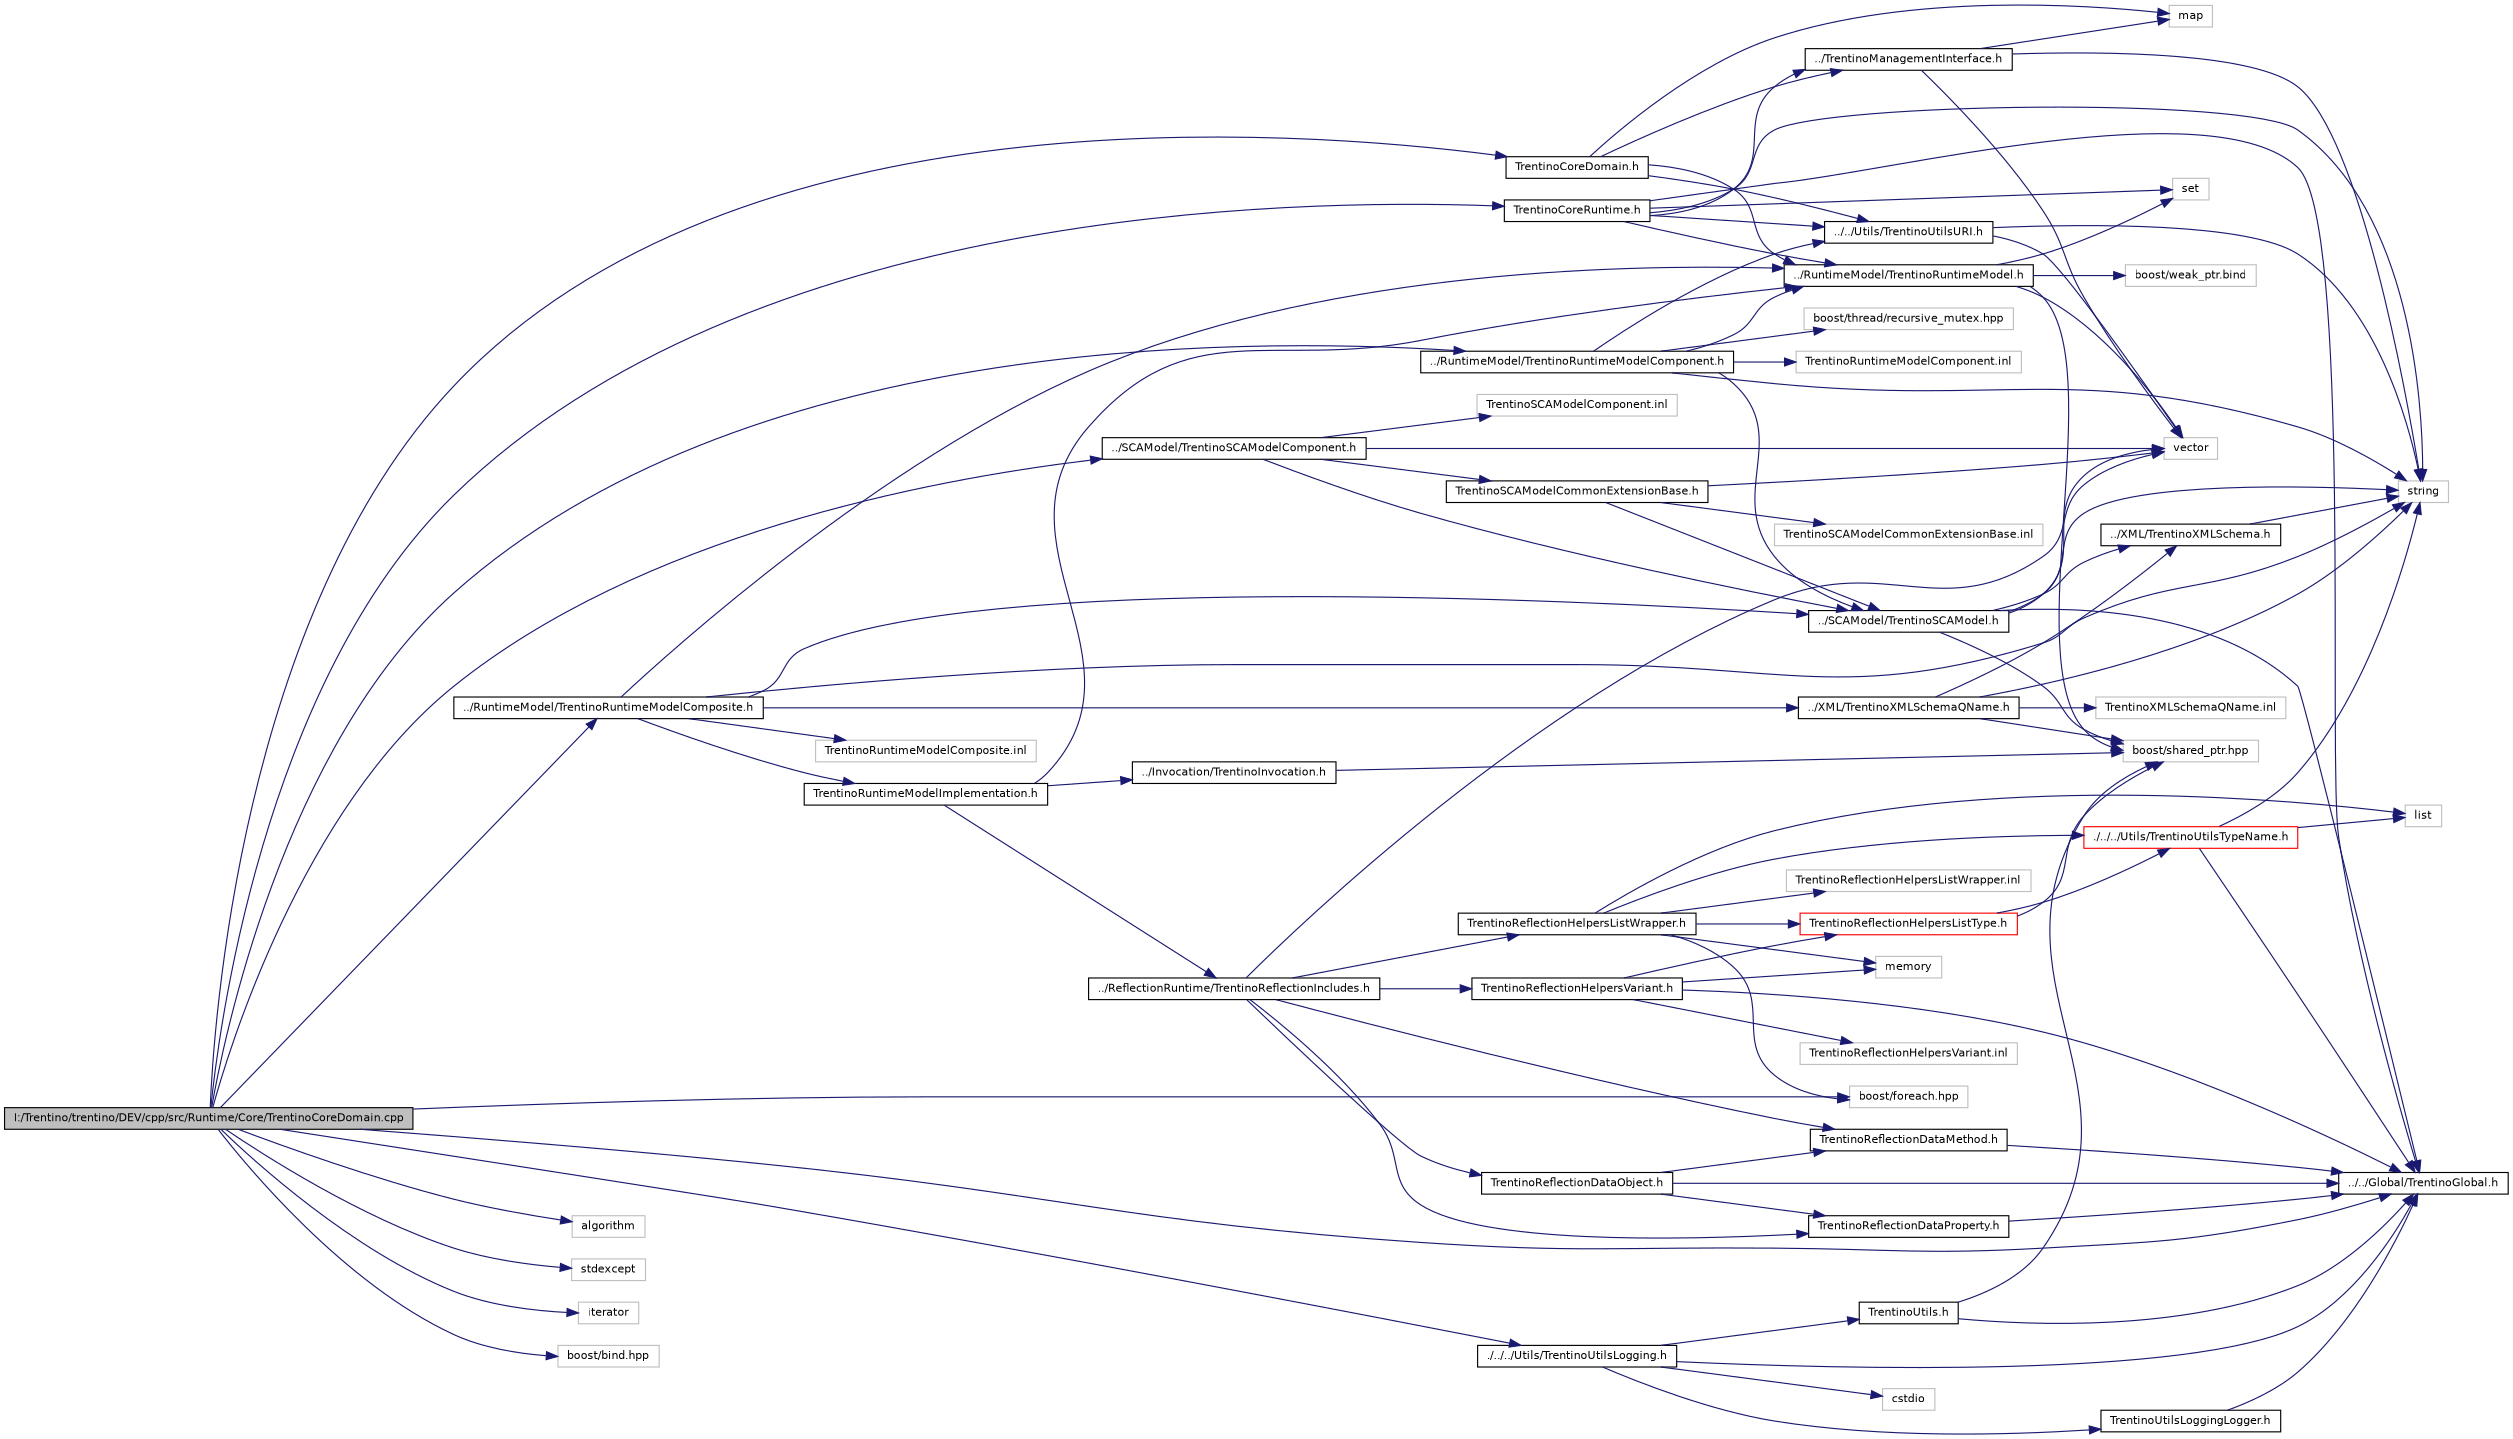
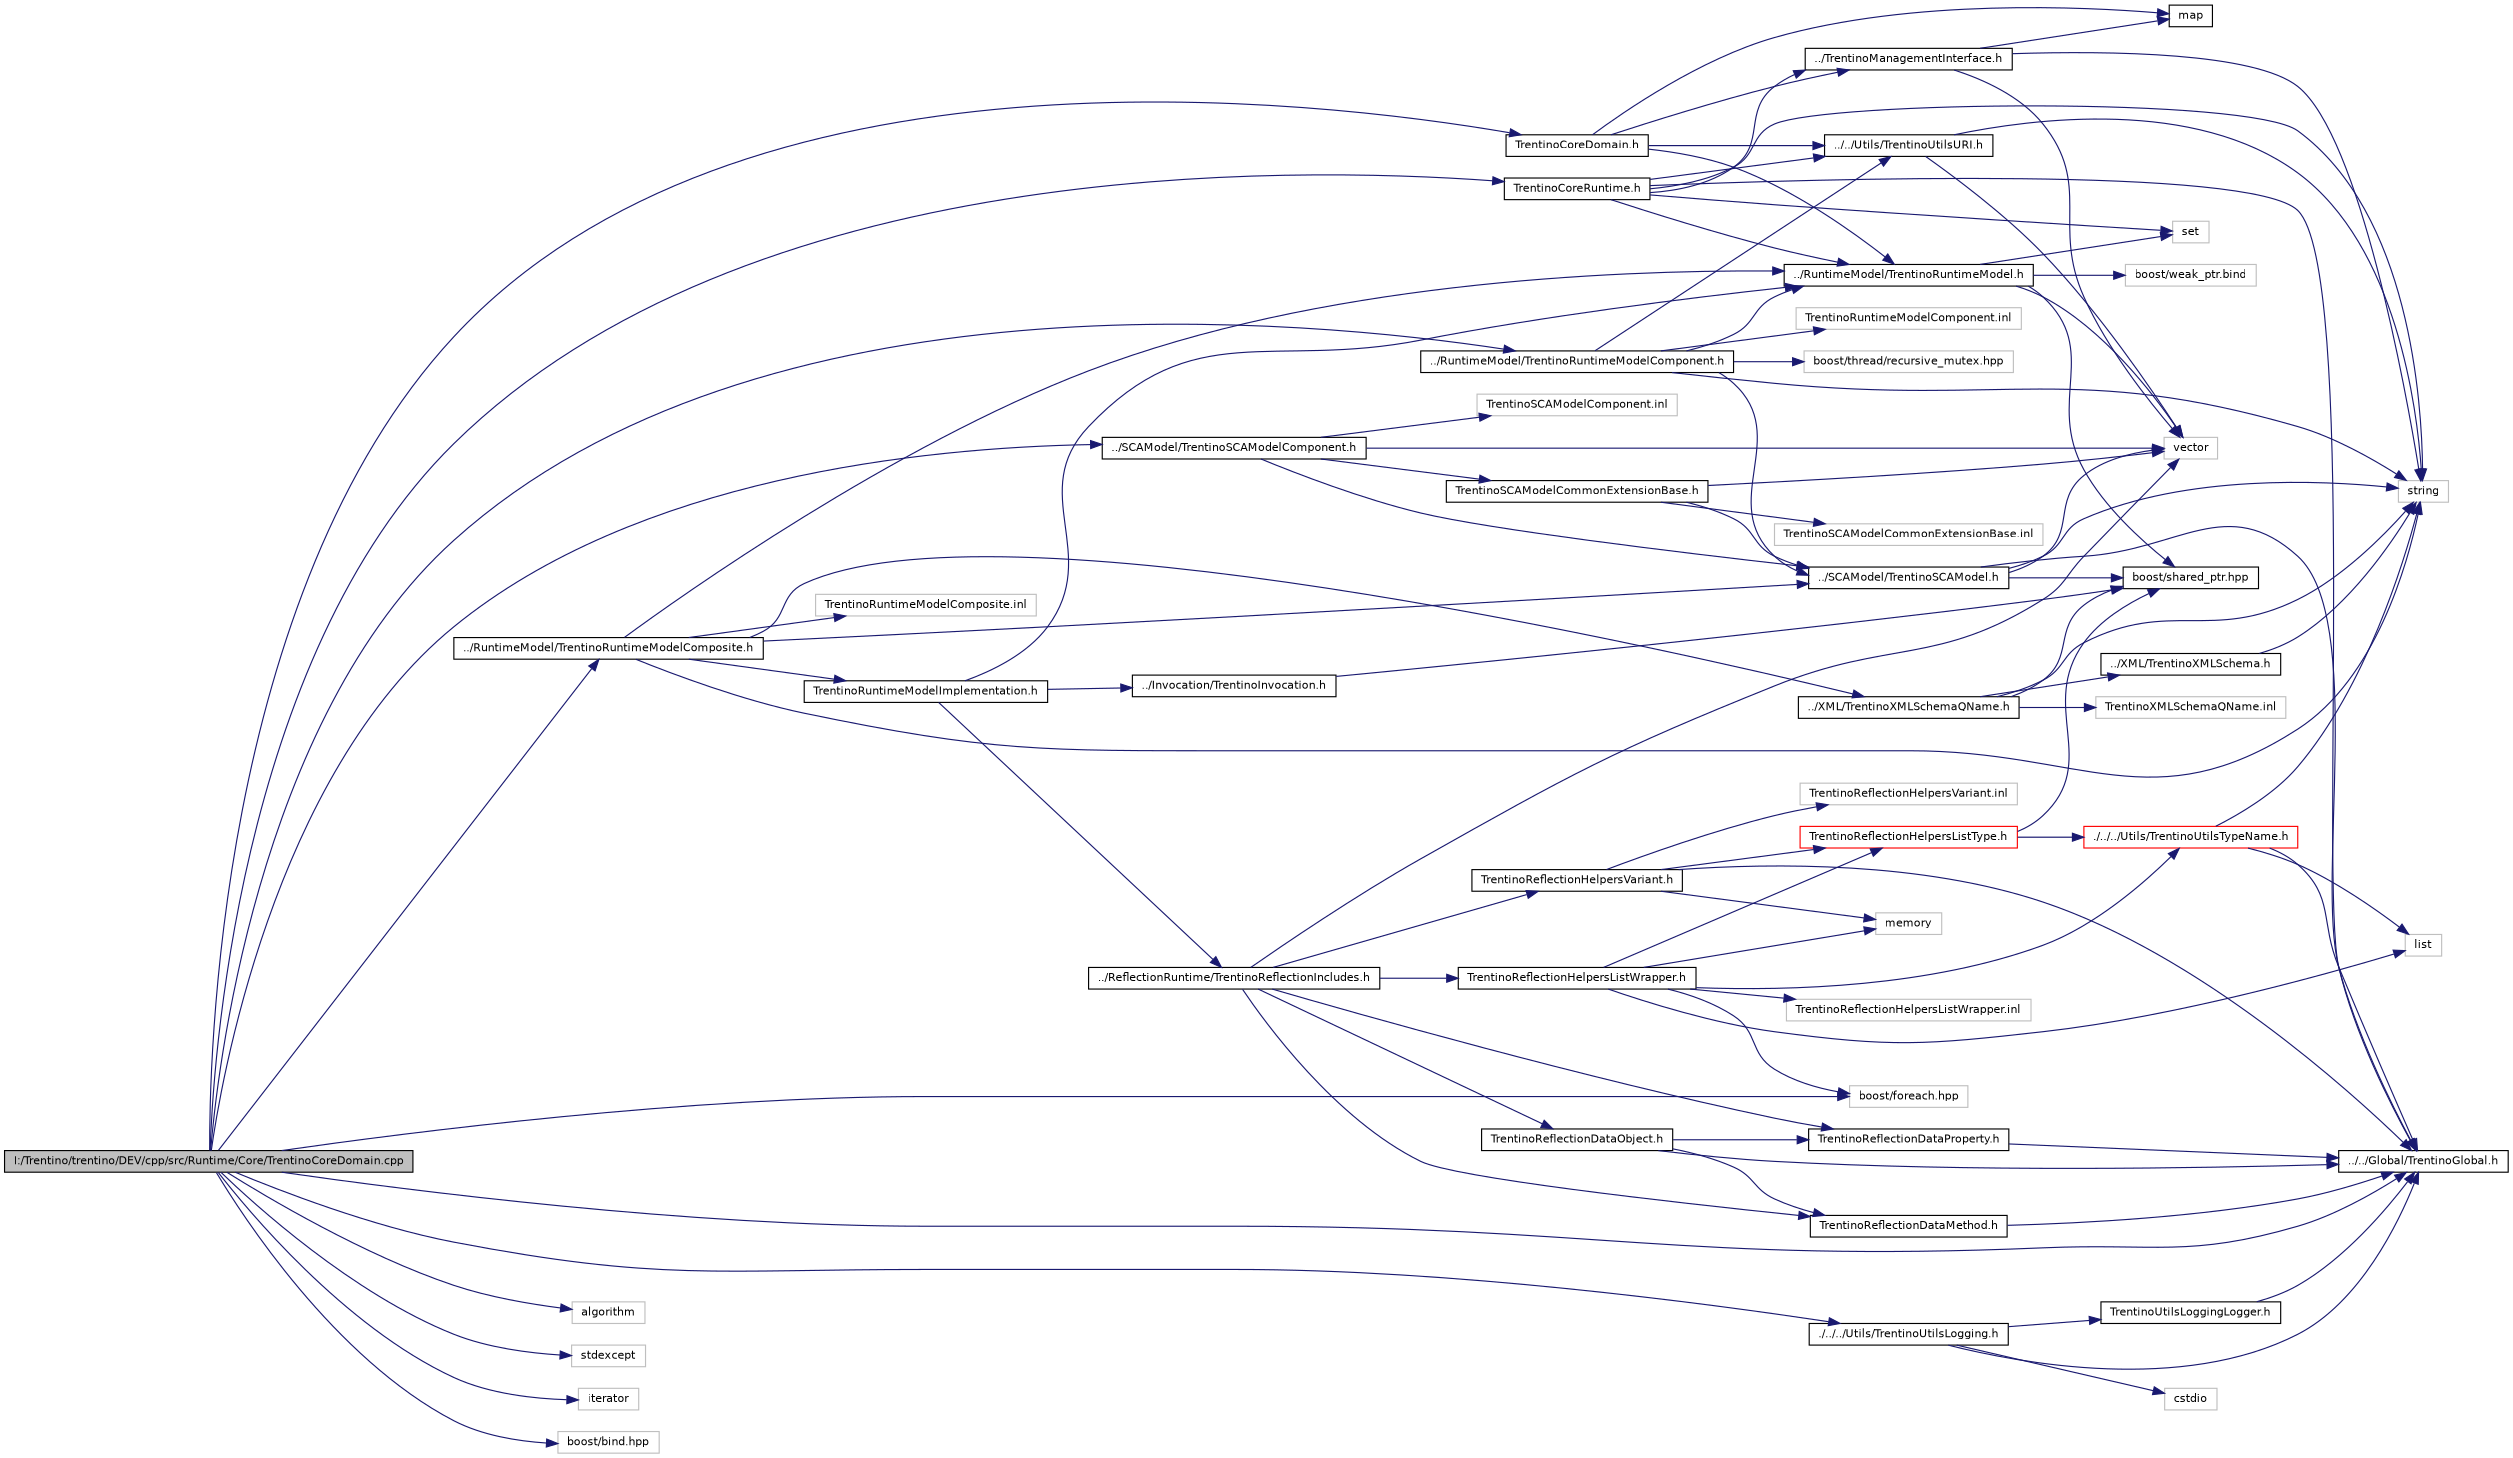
  digraph {
    rankdir=LR
    node [color=black fillcolor=white fontname=Helvetica fontsize=10 shape=record style=filled]
    edge [color=midnightblue fontname=Helvetica fontsize=10 labelfontname=Helvetica labelfontsize=10 style=solid]
    n1 [fillcolor=grey75 fontcolor=black height=0.2 label="I:/Trentino/trentino/DEV/cpp/src/Runtime/Core/TrentinoCoreDomain.cpp" width=0.4]
    n2 [height=0.2 label="TrentinoCoreDomain.h" width=0.4]
    n3 [color=grey75 height=0.2 label=algorithm width=0.4]
    n4 [color=grey75 height=0.2 label=stdexcept width=0.4]
    n5 [color=grey75 height=0.2 label=iterator width=0.4]
    n6 [color=grey75 height=0.2 label="boost/foreach.hpp" width=0.4]
    n7 [color=grey75 height=0.2 label="boost/bind.hpp" width=0.4]
    n8 [height=0.2 label="../../Global/TrentinoGlobal.h" width=0.4]
    n9 [height=0.2 label="./../../Utils/TrentinoUtilsLogging.h" width=0.4]
    n10 [height=0.2 label="TrentinoCoreRuntime.h" width=0.4]
    n11 [height=0.2 label="../RuntimeModel/TrentinoRuntimeModelComponent.h" width=0.4]
    n12 [height=0.2 label="../RuntimeModel/TrentinoRuntimeModelComposite.h" width=0.4]
    n13 [height=0.2 label="../SCAModel/TrentinoSCAModelComponent.h" width=0.4]
-   n14 [color=grey75 height=0.2 label=map width=0.4]
+   n14 [height=0.2 label=map width=0.4]
    n15 [height=0.2 label="../../Utils/TrentinoUtilsURI.h" width=0.4]
    n16 [height=0.2 label="../TrentinoManagementInterface.h" width=0.4]
    n17 [height=0.2 label="../RuntimeModel/TrentinoRuntimeModel.h" width=0.4]
    n18 [color=grey75 height=0.2 label=cstdio width=0.4]
-   n19 [height=0.2 label="TrentinoUtils.h" width=0.4]
    n20 [height=0.2 label="TrentinoUtilsLoggingLogger.h" width=0.4]
    n21 [color=grey75 height=0.2 label=string width=0.4]
    n22 [color=grey75 height=0.2 label=set width=0.4]
    n23 [color=grey75 height=0.2 label="boost/thread/recursive_mutex.hpp" width=0.4]
    n24 [height=0.2 label="../SCAModel/TrentinoSCAModel.h" width=0.4]
    n25 [color=grey75 height=0.2 label="TrentinoRuntimeModelComponent.inl" width=0.4]
    n26 [height=0.2 label="../XML/TrentinoXMLSchemaQName.h" width=0.4]
    n27 [height=0.2 label="TrentinoRuntimeModelImplementation.h" width=0.4]
    n28 [color=grey75 height=0.2 label="TrentinoRuntimeModelComposite.inl" width=0.4]
    n29 [color=grey75 height=0.2 label=vector width=0.4]
    n30 [height=0.2 label="TrentinoSCAModelCommonExtensionBase.h" width=0.4]
    n31 [color=grey75 height=0.2 label="TrentinoSCAModelComponent.inl" width=0.4]
-   n32 [color=grey75 height=0.2 label="boost/shared_ptr.hpp" width=0.4]
+   n32 [height=0.2 label="boost/shared_ptr.hpp" width=0.4]
    n33 [color=grey75 height=0.2 label="boost/weak_ptr.bind" width=0.4]
    n34 [height=0.2 label="../XML/TrentinoXMLSchema.h" width=0.4]
    n35 [color=grey75 height=0.2 label="TrentinoXMLSchemaQName.inl" width=0.4]
    n36 [height=0.2 label="../Invocation/TrentinoInvocation.h" width=0.4]
    n37 [height=0.2 label="../ReflectionRuntime/TrentinoReflectionIncludes.h" width=0.4]
    n38 [height=0.2 label="TrentinoReflectionDataMethod.h" width=0.4]
    n39 [height=0.2 label="TrentinoReflectionDataProperty.h" width=0.4]
    n40 [height=0.2 label="TrentinoReflectionDataObject.h" width=0.4]
    n41 [height=0.2 label="TrentinoReflectionHelpersVariant.h" width=0.4]
    n42 [height=0.2 label="TrentinoReflectionHelpersListWrapper.h" width=0.4]
    n43 [color=grey75 height=0.2 label=memory width=0.4]
    n44 [color=red height=0.2 label="TrentinoReflectionHelpersListType.h" width=0.4]
    n45 [color=grey75 height=0.2 label="TrentinoReflectionHelpersVariant.inl" width=0.4]
    n46 [color=red height=0.2 label="./../../Utils/TrentinoUtilsTypeName.h" width=0.4]
    n47 [color=grey75 height=0.2 label=list width=0.4]
    n48 [color=grey75 height=0.2 label="TrentinoReflectionHelpersListWrapper.inl" width=0.4]
    n49 [color=grey75 height=0.2 label="TrentinoSCAModelCommonExtensionBase.inl" width=0.4]
    n1 -> n2
    n1 -> n3
    n1 -> n4
    n1 -> n5
    n1 -> n6
    n1 -> n7
    n1 -> n8
    n1 -> n9
    n1 -> n10
    n1 -> n11
    n1 -> n12
    n1 -> n13
    n2 -> n14
    n2 -> n15
    n2 -> n16
    n2 -> n17
    n9 -> n8
    n9 -> n18
-   n9 -> n19
    n9 -> n20
    n10 -> n8
    n10 -> n15
    n10 -> n16
    n10 -> n17
    n10 -> n21
    n10 -> n22
    n11 -> n15
    n11 -> n17
    n11 -> n21
    n11 -> n23
    n11 -> n24
    n11 -> n25
    n12 -> n17
    n12 -> n21
    n12 -> n24
    n12 -> n26
    n12 -> n27
    n12 -> n28
    n13 -> n24
    n13 -> n29
    n13 -> n30
    n13 -> n31
    n15 -> n21
    n15 -> n29
    n16 -> n14
    n16 -> n21
    n16 -> n29
    n17 -> n22
    n17 -> n29
    n17 -> n32
    n17 -> n33
-   n19 -> n8
-   n19 -> n32
    n20 -> n8
    n24 -> n8
    n24 -> n21
    n24 -> n29
    n24 -> n32
-   n24 -> n34
    n26 -> n21
    n26 -> n32
    n26 -> n34
    n26 -> n35
    n27 -> n17
    n27 -> n36
    n27 -> n37
    n30 -> n24
    n30 -> n29
    n30 -> n49
    n34 -> n21
    n36 -> n32
    n37 -> n29
    n37 -> n38
    n37 -> n39
    n37 -> n40
    n37 -> n41
    n37 -> n42
    n38 -> n8
    n39 -> n8
    n40 -> n8
    n40 -> n38
    n40 -> n39
    n41 -> n8
    n41 -> n43
    n41 -> n44
    n41 -> n45
    n42 -> n6
    n42 -> n43
    n42 -> n44
    n42 -> n46
    n42 -> n47
    n42 -> n48
    n44 -> n32
    n44 -> n46
    n46 -> n8
    n46 -> n21
    n46 -> n47
  }
